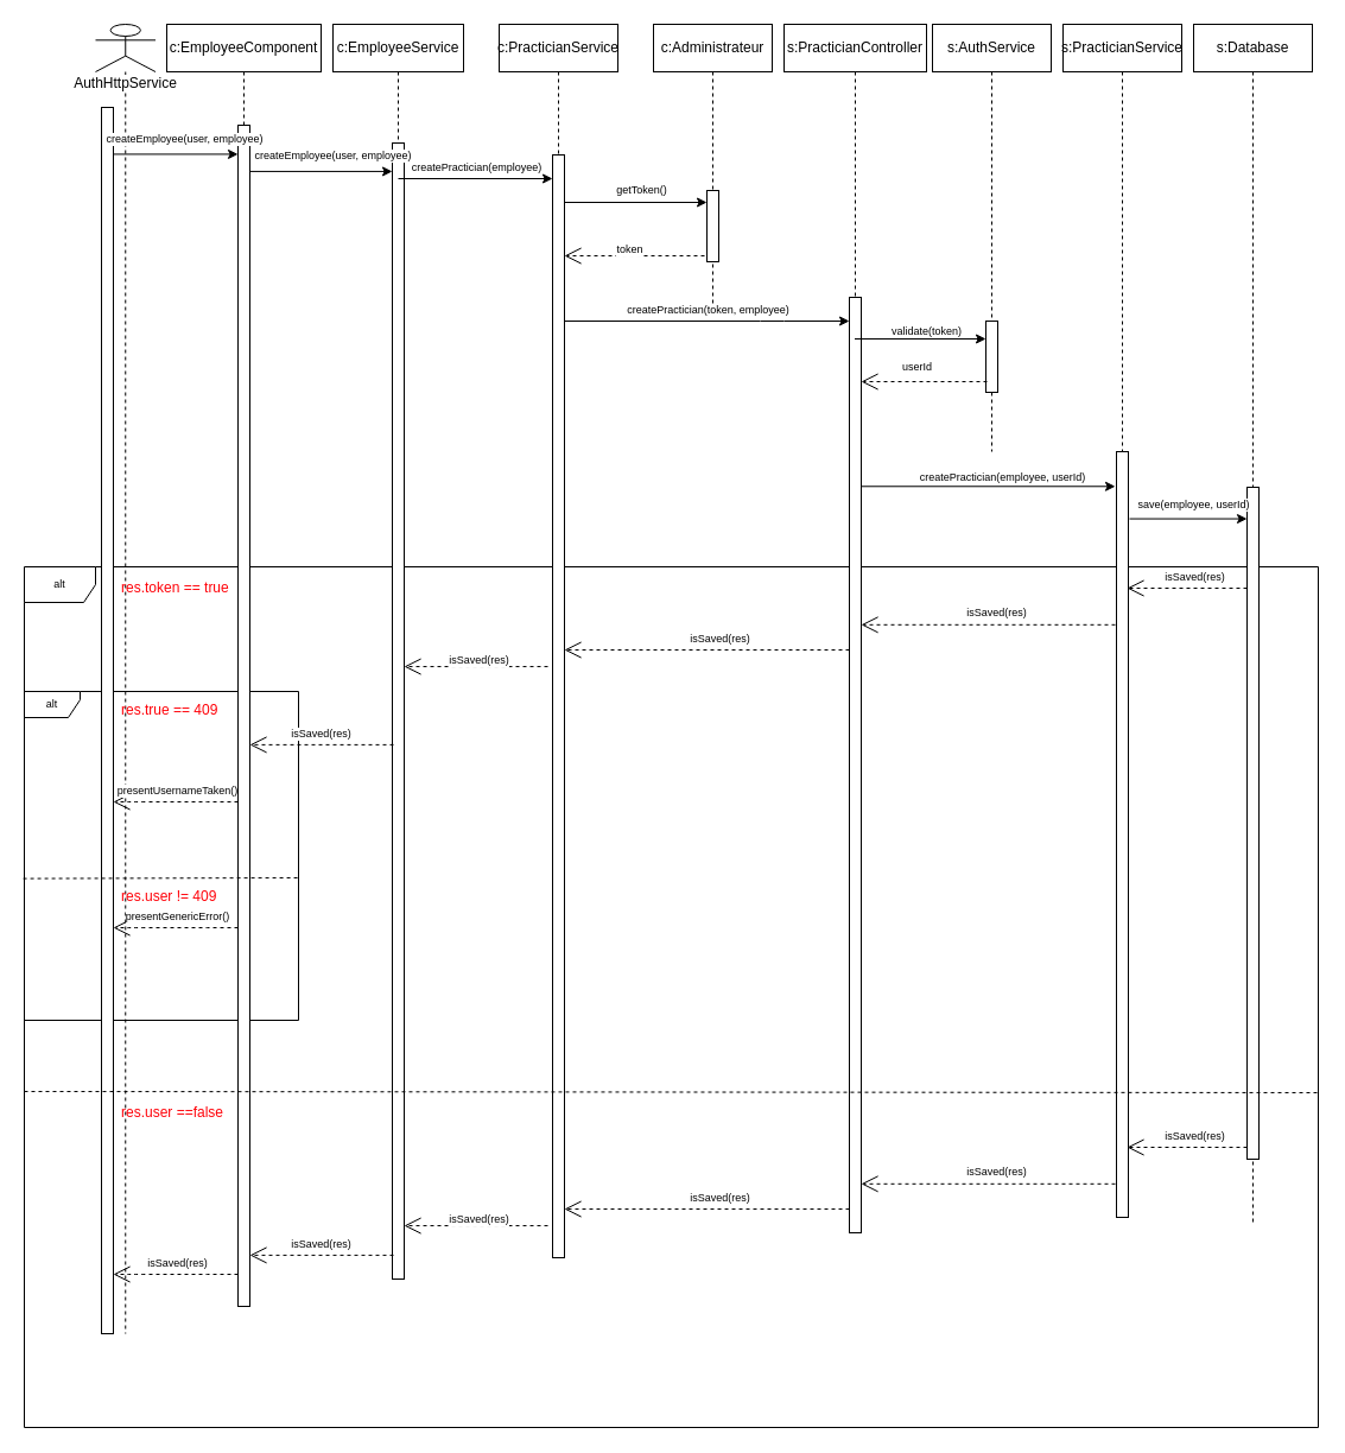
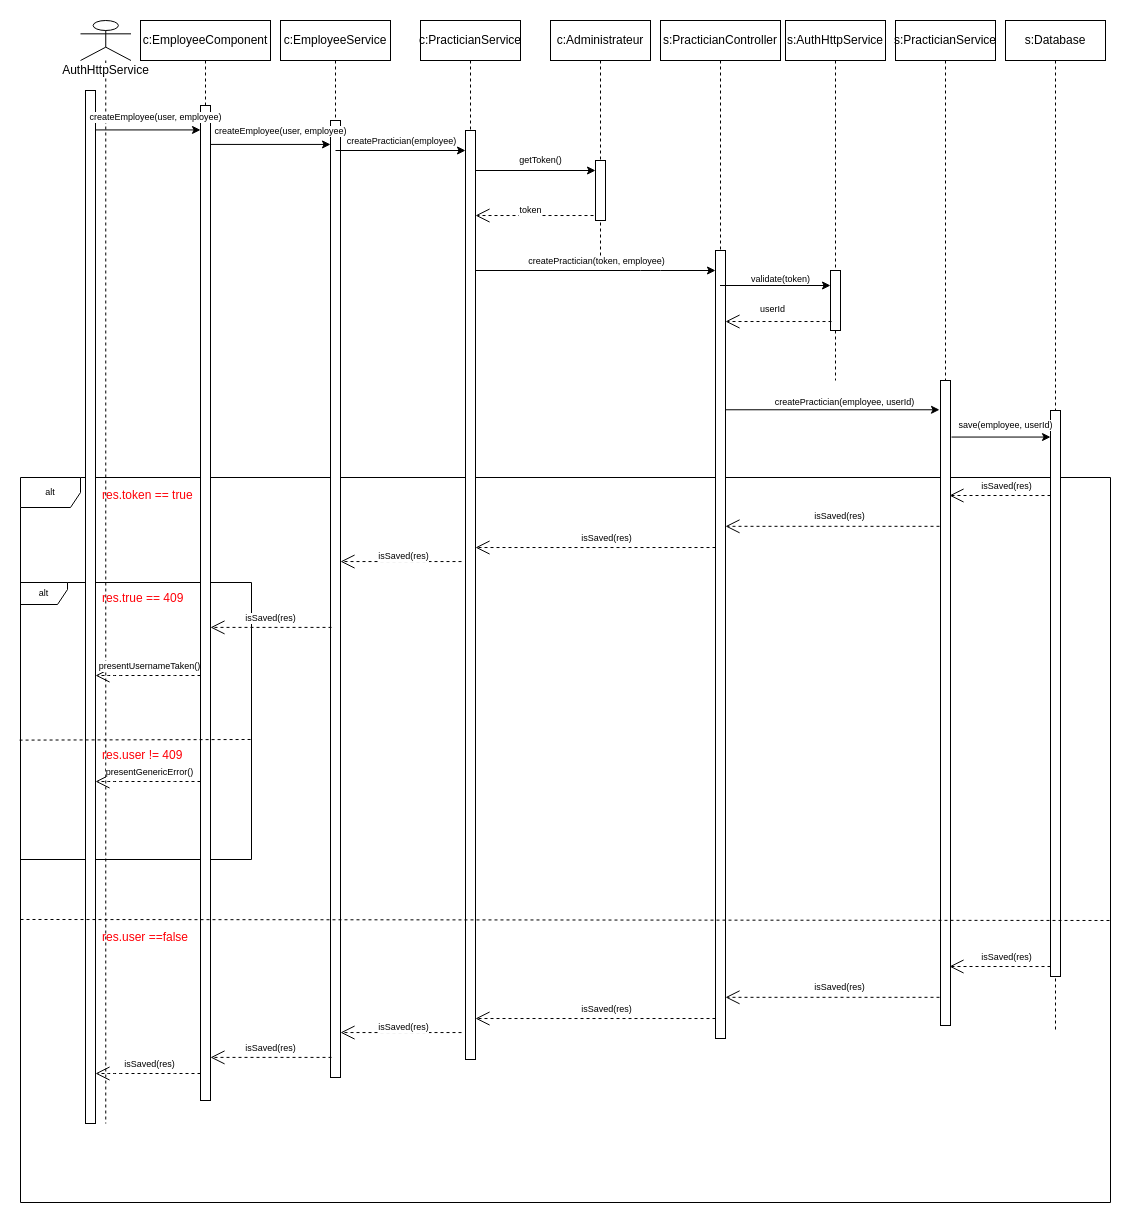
  <mxCell id="0" />
  <mxCell id="1" parent="0" />
  <mxCell id="2" value="alt" style="shape=umlFrame;whiteSpace=wrap;html=1;fontSize=9;" vertex="1" parent="1"><mxGeometry x="20" y="477" width="1090" height="725" as="geometry" /></mxCell>
  <mxCell id="3" value="alt" style="shape=umlFrame;whiteSpace=wrap;html=1;fillColor=none;fontSize=9;fontColor=#000000;width=47;height=22;" vertex="1" parent="1"><mxGeometry x="20" y="582" width="231" height="277" as="geometry" /></mxCell>
  <mxCell id="4" value="AuthHttpService" style="shape=umlLifeline;participant=umlActor;perimeter=lifelinePerimeter;whiteSpace=wrap;html=1;container=1;collapsible=0;recursiveResize=0;verticalAlign=top;spacingTop=36;labelBackgroundColor=#ffffff;outlineConnect=0;" vertex="1" parent="1"><mxGeometry x="80" y="20" width="50.5" height="1103" as="geometry" /></mxCell>
  <mxCell id="5" value="" style="html=1;points=[];perimeter=orthogonalPerimeter;" vertex="1" parent="4"><mxGeometry x="5" y="70" width="10" height="1033" as="geometry" /></mxCell>
  <mxCell id="6" value="c:EmployeeComponent" style="shape=umlLifeline;perimeter=lifelinePerimeter;whiteSpace=wrap;html=1;container=1;collapsible=0;recursiveResize=0;outlineConnect=0;" vertex="1" parent="1"><mxGeometry x="140" y="20" width="130" height="1080" as="geometry" /></mxCell>
  <mxCell id="7" value="" style="html=1;points=[];perimeter=orthogonalPerimeter;" vertex="1" parent="6"><mxGeometry x="60" y="85" width="10" height="995" as="geometry" /></mxCell>
  <mxCell id="8" value="c:EmployeeService" style="shape=umlLifeline;perimeter=lifelinePerimeter;whiteSpace=wrap;html=1;container=1;collapsible=0;recursiveResize=0;outlineConnect=0;" vertex="1" parent="1"><mxGeometry x="280" y="20" width="110" height="1057" as="geometry" /></mxCell>
  <mxCell id="9" value="" style="html=1;points=[];perimeter=orthogonalPerimeter;" vertex="1" parent="8"><mxGeometry x="50" y="100" width="10" height="957" as="geometry" /></mxCell>
  <mxCell id="10" value="c:PracticianService" style="shape=umlLifeline;perimeter=lifelinePerimeter;whiteSpace=wrap;html=1;container=1;collapsible=0;recursiveResize=0;outlineConnect=0;" vertex="1" parent="1"><mxGeometry x="420" y="20" width="100" height="1039" as="geometry" /></mxCell>
  <mxCell id="11" value="" style="html=1;points=[];perimeter=orthogonalPerimeter;" vertex="1" parent="10"><mxGeometry x="45" y="110" width="10" height="929" as="geometry" /></mxCell>
  <mxCell id="12" value="s:PracticianController" style="shape=umlLifeline;perimeter=lifelinePerimeter;whiteSpace=wrap;html=1;container=1;collapsible=0;recursiveResize=0;outlineConnect=0;" vertex="1" parent="1"><mxGeometry x="660" y="20" width="120" height="1018" as="geometry" /></mxCell>
  <mxCell id="13" value="" style="html=1;points=[];perimeter=orthogonalPerimeter;" vertex="1" parent="12"><mxGeometry x="55" y="230" width="10" height="788" as="geometry" /></mxCell>
  <mxCell id="14" value="s:PracticianService" style="shape=umlLifeline;perimeter=lifelinePerimeter;whiteSpace=wrap;html=1;container=1;collapsible=0;recursiveResize=0;outlineConnect=0;" vertex="1" parent="1"><mxGeometry x="895" y="20" width="100" height="1005" as="geometry" /></mxCell>
  <mxCell id="15" value="" style="html=1;points=[];perimeter=orthogonalPerimeter;" vertex="1" parent="14"><mxGeometry x="45" y="360" width="10" height="645" as="geometry" /></mxCell>
  <mxCell id="16" value="s:Database" style="shape=umlLifeline;perimeter=lifelinePerimeter;whiteSpace=wrap;html=1;container=1;collapsible=0;recursiveResize=0;outlineConnect=0;" vertex="1" parent="1"><mxGeometry x="1005" y="20" width="100" height="1012" as="geometry" /></mxCell>
  <mxCell id="17" value="" style="html=1;points=[];perimeter=orthogonalPerimeter;" vertex="1" parent="16"><mxGeometry x="45" y="390" width="10" height="566" as="geometry" /></mxCell>
  <mxCell id="18" value="c:Administrateur" style="shape=umlLifeline;perimeter=lifelinePerimeter;whiteSpace=wrap;html=1;container=1;collapsible=0;recursiveResize=0;outlineConnect=0;" vertex="1" parent="1"><mxGeometry x="550" y="20" width="100" height="240" as="geometry" /></mxCell>
  <mxCell id="19" value="" style="html=1;points=[];perimeter=orthogonalPerimeter;" vertex="1" parent="18"><mxGeometry x="45" y="140" width="10" height="60" as="geometry" /></mxCell>
- <mxCell id="20" value="s:AuthService" style="shape=umlLifeline;perimeter=lifelinePerimeter;whiteSpace=wrap;html=1;container=1;collapsible=0;recursiveResize=0;outlineConnect=0;" vertex="1" parent="1"><mxGeometry x="785" y="20" width="100" height="360" as="geometry" /></mxCell>
+ <mxCell id="20" value="s:AuthHttpService" style="shape=umlLifeline;perimeter=lifelinePerimeter;whiteSpace=wrap;html=1;container=1;collapsible=0;recursiveResize=0;outlineConnect=0;" vertex="1" parent="1"><mxGeometry x="785" y="20" width="100" height="360" as="geometry" /></mxCell>
  <mxCell id="21" value="" style="html=1;points=[];perimeter=orthogonalPerimeter;" vertex="1" parent="20"><mxGeometry x="45" y="250" width="10" height="60" as="geometry" /></mxCell>
  <mxCell id="22" value="" style="endArrow=classic;html=1;entryX=0;entryY=0.025;entryDx=0;entryDy=0;entryPerimeter=0;" edge="1" parent="1" source="7" target="9"><mxGeometry width="50" height="50" relative="1" as="geometry"><mxPoint x="50" y="770" as="sourcePoint" /><mxPoint x="100" y="720" as="targetPoint" /></mxGeometry></mxCell>
  <mxCell id="23" value="createEmployee(user, employee)" style="text;html=1;resizable=0;points=[];align=center;verticalAlign=middle;labelBackgroundColor=#ffffff;fontSize=9;" vertex="1" connectable="0" parent="22"><mxGeometry x="0.262" y="3" relative="1" as="geometry"><mxPoint x="-7" y="-10" as="offset" /></mxGeometry></mxCell>
  <mxCell id="24" value="" style="endArrow=classic;html=1;entryX=0;entryY=0.025;entryDx=0;entryDy=0;entryPerimeter=0;" edge="1" parent="1"><mxGeometry width="50" height="50" relative="1" as="geometry"><mxPoint x="335" y="150" as="sourcePoint" /><mxPoint x="465" y="150" as="targetPoint" /></mxGeometry></mxCell>
  <mxCell id="25" value="createPractician(employee)" style="text;html=1;resizable=0;points=[];align=center;verticalAlign=middle;labelBackgroundColor=#ffffff;fontSize=9;" vertex="1" connectable="0" parent="24"><mxGeometry x="0.308" y="4" relative="1" as="geometry"><mxPoint x="-20" y="-6" as="offset" /></mxGeometry></mxCell>
  <mxCell id="26" value="getToken()" style="endArrow=classic;html=1;fontSize=9;" edge="1" parent="1" target="19"><mxGeometry x="0.083" y="10" width="50" height="50" relative="1" as="geometry"><mxPoint x="475" y="170" as="sourcePoint" /><mxPoint x="590" y="170" as="targetPoint" /><mxPoint as="offset" /></mxGeometry></mxCell>
  <mxCell id="27" value="" style="endArrow=classic;html=1;" edge="1" parent="1" source="11" target="13"><mxGeometry width="50" height="50" relative="1" as="geometry"><mxPoint x="470" y="280.02" as="sourcePoint" /><mxPoint x="711" y="280.02" as="targetPoint" /><Array as="points"><mxPoint x="650" y="270" /></Array></mxGeometry></mxCell>
  <mxCell id="28" value="createPractician(token, employee)" style="text;html=1;resizable=0;points=[];align=center;verticalAlign=middle;labelBackgroundColor=#ffffff;fontSize=9;" vertex="1" connectable="0" parent="27"><mxGeometry x="0.458" y="-54" relative="1" as="geometry"><mxPoint x="-55" y="-64" as="offset" /></mxGeometry></mxCell>
  <mxCell id="29" value="validate(token)" style="endArrow=classic;html=1;fontSize=9;" edge="1" parent="1" source="12"><mxGeometry x="0.091" y="6" width="50" height="50" relative="1" as="geometry"><mxPoint x="726" y="288.528" as="sourcePoint" /><mxPoint x="830" y="285" as="targetPoint" /><mxPoint as="offset" /></mxGeometry></mxCell>
  <mxCell id="30" value="" style="endArrow=classic;html=1;entryX=-0.1;entryY=0.095;entryDx=0;entryDy=0;entryPerimeter=0;" edge="1" parent="1"><mxGeometry width="50" height="50" relative="1" as="geometry"><mxPoint x="725" y="409.275" as="sourcePoint" /><mxPoint x="939" y="409.275" as="targetPoint" /></mxGeometry></mxCell>
  <mxCell id="31" value="createPractician(employee, userId)" style="text;html=1;resizable=0;points=[];align=center;verticalAlign=middle;labelBackgroundColor=#ffffff;fontSize=9;" vertex="1" connectable="0" parent="30"><mxGeometry x="0.234" y="1" relative="1" as="geometry"><mxPoint x="-14" y="-7" as="offset" /></mxGeometry></mxCell>
  <mxCell id="32" value="save(employee, userId)" style="endArrow=classic;html=1;exitX=1.1;exitY=0.221;exitDx=0;exitDy=0;exitPerimeter=0;fontSize=9;" edge="1" parent="1"><mxGeometry x="0.091" y="12" width="50" height="50" relative="1" as="geometry"><mxPoint x="951" y="436.545" as="sourcePoint" /><mxPoint x="1050" y="436.545" as="targetPoint" /><mxPoint as="offset" /></mxGeometry></mxCell>
  <mxCell id="33" value="token" style="endArrow=open;endSize=12;dashed=1;html=1;exitX=-0.2;exitY=0.917;exitDx=0;exitDy=0;exitPerimeter=0;fontSize=9;" edge="1" parent="1" source="19" target="11"><mxGeometry x="0.068" y="-5" width="160" relative="1" as="geometry"><mxPoint x="50" y="720" as="sourcePoint" /><mxPoint x="210" y="720" as="targetPoint" /><mxPoint as="offset" /></mxGeometry></mxCell>
  <mxCell id="34" value="userId" style="endArrow=open;endSize=12;dashed=1;html=1;exitX=0.1;exitY=0.867;exitDx=0;exitDy=0;exitPerimeter=0;fontSize=9;" edge="1" parent="1"><mxGeometry x="0.109" y="-12" width="160" relative="1" as="geometry"><mxPoint x="831" y="321.02" as="sourcePoint" /><mxPoint x="725" y="321.02" as="targetPoint" /><mxPoint as="offset" /></mxGeometry></mxCell>
  <mxCell id="35" value="" style="endArrow=open;endSize=12;dashed=1;html=1;exitX=0.1;exitY=0.867;exitDx=0;exitDy=0;exitPerimeter=0;" edge="1" parent="1"><mxGeometry width="160" relative="1" as="geometry"><mxPoint x="1050" y="966.02" as="sourcePoint" /><mxPoint x="949" y="966" as="targetPoint" /></mxGeometry></mxCell>
  <mxCell id="36" value="isSaved(res)" style="text;html=1;resizable=0;points=[];align=center;verticalAlign=middle;labelBackgroundColor=#ffffff;fontSize=9;" vertex="1" connectable="0" parent="35"><mxGeometry x="-0.247" relative="1" as="geometry"><mxPoint x="-7" y="-10" as="offset" /></mxGeometry></mxCell>
  <mxCell id="37" value="" style="endArrow=open;endSize=12;dashed=1;html=1;exitX=-0.1;exitY=0.947;exitDx=0;exitDy=0;exitPerimeter=0;" edge="1" parent="1"><mxGeometry width="160" relative="1" as="geometry"><mxPoint x="939" y="996.815" as="sourcePoint" /><mxPoint x="725" y="996.815" as="targetPoint" /></mxGeometry></mxCell>
  <mxCell id="38" value="isSaved(res)" style="text;html=1;resizable=0;points=[];align=center;verticalAlign=middle;labelBackgroundColor=#ffffff;fontSize=9;" vertex="1" connectable="0" parent="37"><mxGeometry x="-0.292" y="-2" relative="1" as="geometry"><mxPoint x="-25" y="-8" as="offset" /></mxGeometry></mxCell>
  <mxCell id="39" value="" style="endArrow=open;endSize=12;dashed=1;html=1;exitX=0.1;exitY=0.867;exitDx=0;exitDy=0;exitPerimeter=0;" edge="1" parent="1"><mxGeometry width="160" relative="1" as="geometry"><mxPoint x="715" y="1018.02" as="sourcePoint" /><mxPoint x="475" y="1018.02" as="targetPoint" /></mxGeometry></mxCell>
  <mxCell id="40" value="isSaved(res)" style="text;html=1;resizable=0;points=[];align=center;verticalAlign=middle;labelBackgroundColor=#ffffff;fontSize=9;" vertex="1" connectable="0" parent="39"><mxGeometry x="-0.408" y="2" relative="1" as="geometry"><mxPoint x="-39" y="-12" as="offset" /></mxGeometry></mxCell>
  <mxCell id="41" value="" style="endArrow=open;endSize=12;dashed=1;html=1;exitX=-0.4;exitY=0.971;exitDx=0;exitDy=0;exitPerimeter=0;" edge="1" parent="1" source="11" target="9"><mxGeometry width="160" relative="1" as="geometry"><mxPoint x="944" y="569.93" as="sourcePoint" /><mxPoint x="735" y="569.93" as="targetPoint" /></mxGeometry></mxCell>
  <mxCell id="42" value="isSaved(res)" style="text;html=1;resizable=0;points=[];align=center;verticalAlign=middle;labelBackgroundColor=#ffffff;fontSize=9;" vertex="1" connectable="0" parent="41"><mxGeometry x="-0.238" y="2" relative="1" as="geometry"><mxPoint x="-13" y="-8" as="offset" /></mxGeometry></mxCell>
  <mxCell id="43" value="" style="endArrow=open;endSize=12;dashed=1;html=1;exitX=0.1;exitY=0.979;exitDx=0;exitDy=0;exitPerimeter=0;" edge="1" parent="1" source="9" target="7"><mxGeometry width="160" relative="1" as="geometry"><mxPoint x="310" y="590" as="sourcePoint" /><mxPoint x="345" y="606.08" as="targetPoint" /></mxGeometry></mxCell>
  <mxCell id="44" value="isSaved(res)" style="text;html=1;resizable=0;points=[];align=center;verticalAlign=middle;labelBackgroundColor=#ffffff;fontSize=9;" vertex="1" connectable="0" parent="43"><mxGeometry x="-0.252" y="2" relative="1" as="geometry"><mxPoint x="-17" y="-11" as="offset" /></mxGeometry></mxCell>
  <mxCell id="45" value="" style="endArrow=open;endSize=12;dashed=1;html=1;" edge="1" parent="1" source="7" target="5"><mxGeometry width="160" relative="1" as="geometry"><mxPoint x="336" y="639.08" as="sourcePoint" /><mxPoint x="150" y="620" as="targetPoint" /><Array as="points"><mxPoint x="164" y="1073" /><mxPoint x="114" y="1073" /></Array></mxGeometry></mxCell>
  <mxCell id="46" value="isSaved(res)" style="text;html=1;resizable=0;points=[];align=center;verticalAlign=middle;labelBackgroundColor=#ffffff;fontSize=9;" vertex="1" connectable="0" parent="45"><mxGeometry x="-0.089" y="-3" relative="1" as="geometry"><mxPoint x="-4" y="-7" as="offset" /></mxGeometry></mxCell>
  <mxCell id="47" value="" style="endArrow=open;endSize=12;dashed=1;html=1;exitX=0.1;exitY=0.867;exitDx=0;exitDy=0;exitPerimeter=0;" edge="1" parent="1"><mxGeometry width="160" relative="1" as="geometry"><mxPoint x="1050" y="495.02" as="sourcePoint" /><mxPoint x="949" y="495" as="targetPoint" /></mxGeometry></mxCell>
  <mxCell id="48" value="isSaved(res)" style="text;html=1;resizable=0;points=[];align=center;verticalAlign=middle;labelBackgroundColor=#ffffff;fontSize=9;" vertex="1" connectable="0" parent="47"><mxGeometry x="-0.247" relative="1" as="geometry"><mxPoint x="-7" y="-10" as="offset" /></mxGeometry></mxCell>
  <mxCell id="49" value="" style="endArrow=open;endSize=12;dashed=1;html=1;exitX=-0.1;exitY=0.947;exitDx=0;exitDy=0;exitPerimeter=0;" edge="1" parent="1"><mxGeometry width="160" relative="1" as="geometry"><mxPoint x="939" y="525.815" as="sourcePoint" /><mxPoint x="725" y="525.815" as="targetPoint" /></mxGeometry></mxCell>
  <mxCell id="50" value="isSaved(res)" style="text;html=1;resizable=0;points=[];align=center;verticalAlign=middle;labelBackgroundColor=#ffffff;fontSize=9;" vertex="1" connectable="0" parent="49"><mxGeometry x="-0.292" y="-2" relative="1" as="geometry"><mxPoint x="-25" y="-8" as="offset" /></mxGeometry></mxCell>
  <mxCell id="51" value="" style="endArrow=open;endSize=12;dashed=1;html=1;exitX=0.1;exitY=0.867;exitDx=0;exitDy=0;exitPerimeter=0;" edge="1" parent="1"><mxGeometry width="160" relative="1" as="geometry"><mxPoint x="715" y="547.02" as="sourcePoint" /><mxPoint x="475" y="547.02" as="targetPoint" /></mxGeometry></mxCell>
  <mxCell id="52" value="isSaved(res)" style="text;html=1;resizable=0;points=[];align=center;verticalAlign=middle;labelBackgroundColor=#ffffff;fontSize=9;" vertex="1" connectable="0" parent="51"><mxGeometry x="-0.408" y="2" relative="1" as="geometry"><mxPoint x="-39" y="-12" as="offset" /></mxGeometry></mxCell>
  <mxCell id="53" value="" style="endArrow=open;endSize=12;dashed=1;html=1;exitX=-0.4;exitY=0.971;exitDx=0;exitDy=0;exitPerimeter=0;" edge="1" parent="1"><mxGeometry width="160" relative="1" as="geometry"><mxPoint x="461" y="561.059" as="sourcePoint" /><mxPoint x="340" y="561.059" as="targetPoint" /></mxGeometry></mxCell>
  <mxCell id="54" value="isSaved(res)" style="text;html=1;resizable=0;points=[];align=center;verticalAlign=middle;labelBackgroundColor=#ffffff;fontSize=9;" vertex="1" connectable="0" parent="53"><mxGeometry x="-0.238" y="2" relative="1" as="geometry"><mxPoint x="-13" y="-8" as="offset" /></mxGeometry></mxCell>
  <mxCell id="55" value="" style="endArrow=open;endSize=12;dashed=1;html=1;exitX=0.1;exitY=0.979;exitDx=0;exitDy=0;exitPerimeter=0;" edge="1" parent="1"><mxGeometry width="160" relative="1" as="geometry"><mxPoint x="331" y="626.903" as="sourcePoint" /><mxPoint x="210" y="626.903" as="targetPoint" /></mxGeometry></mxCell>
  <mxCell id="56" value="isSaved(res)" style="text;html=1;resizable=0;points=[];align=center;verticalAlign=middle;labelBackgroundColor=#ffffff;fontSize=9;" vertex="1" connectable="0" parent="55"><mxGeometry x="-0.252" y="2" relative="1" as="geometry"><mxPoint x="-17" y="-11" as="offset" /></mxGeometry></mxCell>
  <mxCell id="57" value="" style="endArrow=open;endSize=12;dashed=1;html=1;" edge="1" parent="1"><mxGeometry width="160" relative="1" as="geometry"><mxPoint x="200" y="675" as="sourcePoint" /><mxPoint x="95" y="675" as="targetPoint" /><Array as="points"><mxPoint x="164" y="675" /><mxPoint x="114" y="675" /></Array></mxGeometry></mxCell>
  <mxCell id="58" value="presentUsernameTaken()" style="text;html=1;resizable=0;points=[];align=center;verticalAlign=middle;labelBackgroundColor=#ffffff;fontSize=9;" vertex="1" connectable="0" parent="57"><mxGeometry x="-0.089" y="-3" relative="1" as="geometry"><mxPoint x="-4" y="-7" as="offset" /></mxGeometry></mxCell>
  <mxCell id="59" value="" style="endArrow=classic;html=1;" edge="1" parent="1" target="7"><mxGeometry width="50" height="50" relative="1" as="geometry"><mxPoint x="95" y="129.425" as="sourcePoint" /><mxPoint x="215" y="129.425" as="targetPoint" /></mxGeometry></mxCell>
  <mxCell id="60" value="createEmployee(user, employee)" style="text;html=1;resizable=0;points=[];align=center;verticalAlign=middle;labelBackgroundColor=#ffffff;fontSize=9;" vertex="1" connectable="0" parent="59"><mxGeometry x="0.262" y="3" relative="1" as="geometry"><mxPoint x="-7" y="-10" as="offset" /></mxGeometry></mxCell>
  <mxCell id="61" value="" style="endArrow=none;dashed=1;html=1;fontSize=9;exitX=0;exitY=0.331;exitDx=0;exitDy=0;exitPerimeter=0;" edge="1" parent="1"><mxGeometry width="50" height="50" relative="1" as="geometry"><mxPoint x="20" y="918.975" as="sourcePoint" /><mxPoint x="1111" y="920" as="targetPoint" /></mxGeometry></mxCell>
  <mxCell id="62" value="res.token == true" style="text;html=1;resizable=0;points=[];autosize=1;align=left;verticalAlign=top;spacingTop=-4;fontSize=12;fillColor=none;strokeColor=none;fontColor=#FF0008;" vertex="1" parent="1"><mxGeometry x="100" y="484.5" width="97" height="14" as="geometry" /></mxCell>
  <mxCell id="63" value="res.true == 409" style="text;html=1;resizable=0;points=[];autosize=1;align=left;verticalAlign=top;spacingTop=-4;fontSize=12;fillColor=none;strokeColor=none;fontColor=#FF0008;" vertex="1" parent="1"><mxGeometry x="100" y="587.5" width="103" height="14" as="geometry" /></mxCell>
  <mxCell id="64" value="res.user ==false" style="text;html=1;resizable=0;points=[];autosize=1;align=left;verticalAlign=top;spacingTop=-4;fontSize=12;fillColor=none;strokeColor=none;fontColor=#FF0008;" vertex="1" parent="1"><mxGeometry x="100" y="926.5" width="98" height="14" as="geometry" /></mxCell>
  <mxCell id="65" value="" style="endArrow=none;dashed=1;html=1;fontSize=9;fontColor=#000000;exitX=-0.004;exitY=0.569;exitDx=0;exitDy=0;exitPerimeter=0;" edge="1" parent="1" source="3"><mxGeometry width="50" height="50" relative="1" as="geometry"><mxPoint x="20" y="743" as="sourcePoint" /><mxPoint x="251" y="739" as="targetPoint" /></mxGeometry></mxCell>
  <mxCell id="66" value="res.user != 409" style="text;html=1;resizable=0;points=[];autosize=1;align=left;verticalAlign=top;spacingTop=-4;fontSize=12;fillColor=none;strokeColor=none;fontColor=#FF0008;" vertex="1" parent="1"><mxGeometry x="100" y="744.5" width="99" height="14" as="geometry" /></mxCell>
  <mxCell id="67" value="" style="endArrow=open;endSize=12;dashed=1;html=1;" edge="1" parent="1"><mxGeometry width="160" relative="1" as="geometry"><mxPoint x="200" y="781" as="sourcePoint" /><mxPoint x="95" y="781" as="targetPoint" /><Array as="points"><mxPoint x="164" y="781" /><mxPoint x="114" y="781" /></Array></mxGeometry></mxCell>
  <mxCell id="68" value="presentGenericError()" style="text;html=1;resizable=0;points=[];align=center;verticalAlign=middle;labelBackgroundColor=#ffffff;fontSize=9;" vertex="1" connectable="0" parent="67"><mxGeometry x="-0.089" y="-3" relative="1" as="geometry"><mxPoint x="-4" y="-7" as="offset" /></mxGeometry></mxCell>
